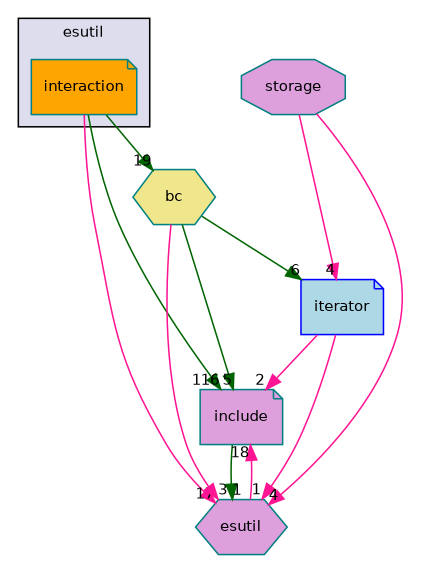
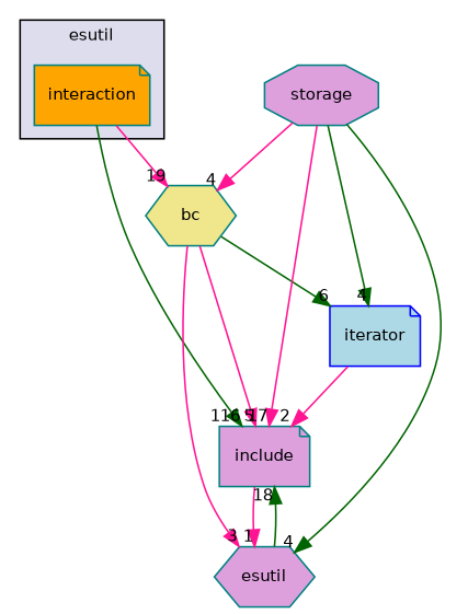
  digraph {
    compound=true
    node [color=teal fillcolor=plum fontname=Helvetica fontsize=10 shape=note style=filled]
    edge [color=deeppink headlabel=4 labeldistance=1.5 labelfontname=Helvetica labelfontsize=10]
    n1 [fillcolor=orange label=interaction pencolor=black]
    n2 [fillcolor=khaki label=bc shape=hexagon]
    n3 [label=include]
    n4 [label=esutil shape=hexagon]
    n5 [color=blue fillcolor=lightblue label=iterator]
    n6 [label=storage shape=octagon]
    subgraph cluster_1 {
      bgcolor="#ddddee"
      fontname=Helvetica
      fontsize=10
      label=esutil
      pencolor=black
      n1
    }
-   n1 -> n2 [color=darkgreen headlabel=19]
+   n1 -> n2 [headlabel=19]
    n1 -> n3 [color=darkgreen headlabel=116]
-   n1 -> n4 [headlabel=17]
-   n2 -> n3 [color=darkgreen headlabel=5]
+   n2 -> n3 [headlabel=5]
    n2 -> n4 [headlabel=3]
    n2 -> n5 [color=darkgreen headlabel=6]
-   n3 -> n4 [color=darkgreen headlabel=1]
-   n4 -> n3 [headlabel=18]
+   n3 -> n4 [headlabel=1]
+   n4 -> n3 [color=darkgreen headlabel=18]
    n5 -> n3 [headlabel=2]
-   n5 -> n4 [headlabel=1]
-   n6 -> n4
-   n6 -> n5
+   n6 -> n2
+   n6 -> n3 [headlabel=17]
+   n6 -> n4 [color=darkgreen]
+   n6 -> n5 [color=darkgreen]
  }
